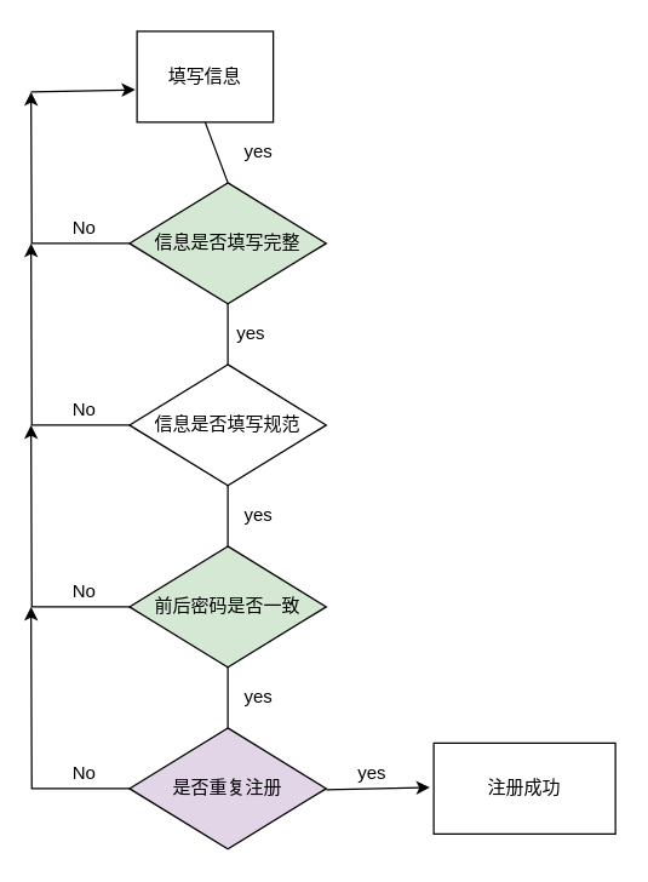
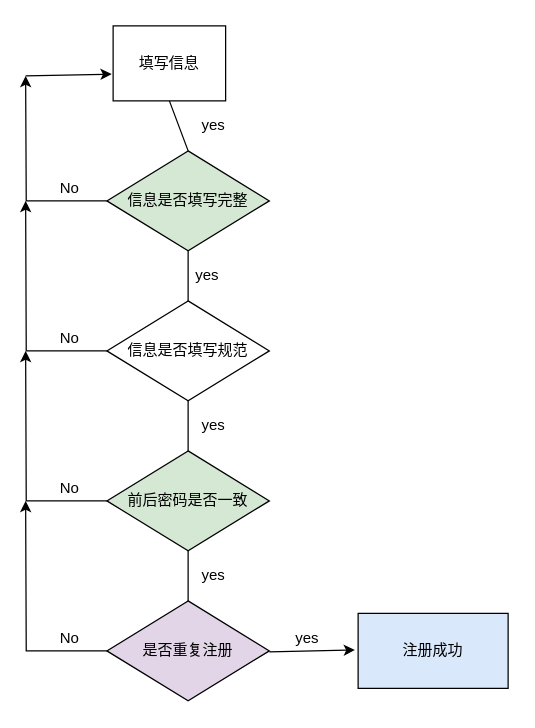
  <mxCell id="0" />
  <mxCell id="1" parent="0" />
  <mxCell id="2" value="填写信息" style="rounded=0;whiteSpace=wrap;html=1;" parent="1" vertex="1"><mxGeometry x="90" y="20" width="90" height="60" as="geometry" /></mxCell>
  <mxCell id="3" value="" style="endArrow=none;html=1;rounded=0;entryX=0.5;entryY=1;entryDx=0;entryDy=0;" parent="1" target="2" edge="1"><mxGeometry width="50" height="50" relative="1" as="geometry"><mxPoint x="150" y="120" as="sourcePoint" /><mxPoint x="150" y="100" as="targetPoint" /></mxGeometry></mxCell>
  <mxCell id="4" style="edgeStyle=orthogonalEdgeStyle;rounded=0;orthogonalLoop=1;jettySize=auto;html=1;exitX=0;exitY=0.5;exitDx=0;exitDy=0;elbow=vertical;" parent="1" source="5" edge="1"><mxGeometry relative="1" as="geometry"><mxPoint x="20" y="60" as="targetPoint" /></mxGeometry></mxCell>
  <mxCell id="5" value="信息是否填写完整" style="rhombus;whiteSpace=wrap;html=1;fillColor=#d5e8d4;" parent="1" vertex="1"><mxGeometry x="85" y="120" width="130" height="80" as="geometry" /></mxCell>
  <mxCell id="6" value="" style="endArrow=none;html=1;rounded=0;entryX=0.5;entryY=1;entryDx=0;entryDy=0;" parent="1" edge="1"><mxGeometry width="50" height="50" relative="1" as="geometry"><mxPoint x="150" y="240" as="sourcePoint" /><mxPoint x="150" y="200" as="targetPoint" /></mxGeometry></mxCell>
  <mxCell id="7" style="edgeStyle=orthogonalEdgeStyle;rounded=0;orthogonalLoop=1;jettySize=auto;html=1;exitX=0;exitY=0.5;exitDx=0;exitDy=0;elbow=vertical;" parent="1" source="8" edge="1"><mxGeometry relative="1" as="geometry"><mxPoint x="20" y="160" as="targetPoint" /></mxGeometry></mxCell>
  <mxCell id="8" value="信息是否填写规范&lt;span style=&quot;color: rgba(0, 0, 0, 0); font-family: monospace; font-size: 0px; text-align: start;&quot;&gt;%3CmxGraphModel%3E%3Croot%3E%3CmxCell%20id%3D%220%22%2F%3E%3CmxCell%20id%3D%221%22%20parent%3D%220%22%2F%3E%3CmxCell%20id%3D%222%22%20value%3D%22%22%20style%3D%22endArrow%3Dnone%3Bhtml%3D1%3Brounded%3D0%3BentryX%3D0.5%3BentryY%3D1%3BentryDx%3D0%3BentryDy%3D0%3B%22%20edge%3D%221%22%20parent%3D%221%22%3E%3CmxGeometry%20width%3D%2250%22%20height%3D%2250%22%20relative%3D%221%22%20as%3D%22geometry%22%3E%3CmxPoint%20x%3D%22390%22%20y%3D%22130%22%20as%3D%22sourcePoint%22%2F%3E%3CmxPoint%20x%3D%22390%22%20y%3D%2290%22%20as%3D%22targetPoint%22%2F%3E%3C%2FmxGeometry%3E%3C%2FmxCell%3E%3CmxCell%20id%3D%223%22%20value%3D%22%E4%BF%A1%E6%81%AF%E6%98%AF%E5%90%A6%E5%A1%AB%E5%86%99%E5%AE%8C%E6%95%B4%22%20style%3D%22rhombus%3BwhiteSpace%3Dwrap%3Bhtml%3D1%3B%22%20vertex%3D%221%22%20parent%3D%221%22%3E%3CmxGeometry%20x%3D%22325%22%20y%3D%22130%22%20width%3D%22130%22%20height%3D%2280%22%20as%3D%22geometry%22%2F%3E%3C%2FmxCell%3E%3C%2Froot%3E%3C%2FmxGraphModel%3E&lt;/span&gt;" style="rhombus;whiteSpace=wrap;html=1;" parent="1" vertex="1"><mxGeometry x="85" y="240" width="130" height="80" as="geometry" /></mxCell>
  <mxCell id="9" value="" style="endArrow=none;html=1;rounded=0;entryX=0.5;entryY=1;entryDx=0;entryDy=0;" parent="1" edge="1"><mxGeometry width="50" height="50" relative="1" as="geometry"><mxPoint x="150" y="360" as="sourcePoint" /><mxPoint x="150" y="320" as="targetPoint" /></mxGeometry></mxCell>
  <mxCell id="10" style="edgeStyle=orthogonalEdgeStyle;rounded=0;orthogonalLoop=1;jettySize=auto;html=1;exitX=0;exitY=0.5;exitDx=0;exitDy=0;elbow=vertical;" parent="1" source="11" edge="1"><mxGeometry relative="1" as="geometry"><mxPoint x="20" y="280" as="targetPoint" /></mxGeometry></mxCell>
  <mxCell id="11" value="前后密码是否一致" style="rhombus;whiteSpace=wrap;html=1;fillColor=#d5e8d4;" parent="1" vertex="1"><mxGeometry x="85" y="360" width="130" height="80" as="geometry" /></mxCell>
  <mxCell id="12" value="" style="endArrow=none;html=1;rounded=0;entryX=0.5;entryY=1;entryDx=0;entryDy=0;" parent="1" edge="1"><mxGeometry width="50" height="50" relative="1" as="geometry"><mxPoint x="150" y="480" as="sourcePoint" /><mxPoint x="150" y="440" as="targetPoint" /></mxGeometry></mxCell>
  <mxCell id="13" style="edgeStyle=orthogonalEdgeStyle;rounded=0;orthogonalLoop=1;jettySize=auto;html=1;exitX=0;exitY=0.5;exitDx=0;exitDy=0;elbow=vertical;" parent="1" source="14" edge="1"><mxGeometry relative="1" as="geometry"><mxPoint x="20" y="400" as="targetPoint" /></mxGeometry></mxCell>
  <mxCell id="14" value="是否重复注册" style="rhombus;whiteSpace=wrap;html=1;fillColor=#e1d5e7;" parent="1" vertex="1"><mxGeometry x="85" y="480" width="130" height="80" as="geometry" /></mxCell>
  <mxCell id="15" value="" style="endArrow=classic;html=1;rounded=0;elbow=vertical;entryX=-0.013;entryY=0.643;entryDx=0;entryDy=0;entryPerimeter=0;" parent="1" target="2" edge="1"><mxGeometry width="50" height="50" relative="1" as="geometry"><mxPoint x="20" y="60" as="sourcePoint" /><mxPoint x="80" y="60" as="targetPoint" /></mxGeometry></mxCell>
  <mxCell id="16" value="" style="endArrow=classic;html=1;rounded=0;elbow=vertical;entryX=-0.013;entryY=0.643;entryDx=0;entryDy=0;entryPerimeter=0;" parent="1" edge="1"><mxGeometry width="50" height="50" relative="1" as="geometry"><mxPoint x="215" y="520.71" as="sourcePoint" /><mxPoint x="283.44" y="519.29" as="targetPoint" /></mxGeometry></mxCell>
- <mxCell id="17" value="注册成功" style="rounded=0;whiteSpace=wrap;html=1;" parent="1" vertex="1"><mxGeometry x="286" y="490" width="120" height="60" as="geometry" /></mxCell>
+ <mxCell id="17" value="注册成功" style="rounded=0;whiteSpace=wrap;html=1;fillColor=#dae8fc;" parent="1" vertex="1"><mxGeometry x="286" y="490" width="120" height="60" as="geometry" /></mxCell>
  <mxCell id="18" value="yes" style="text;html=1;align=center;verticalAlign=middle;resizable=0;points=[];autosize=1;strokeColor=none;fillColor=none;" parent="1" vertex="1"><mxGeometry x="155" y="90" width="30" height="20" as="geometry" /></mxCell>
  <mxCell id="19" value="yes" style="text;html=1;align=center;verticalAlign=middle;resizable=0;points=[];autosize=1;strokeColor=none;fillColor=none;" parent="1" vertex="1"><mxGeometry x="150" y="210" width="30" height="20" as="geometry" /></mxCell>
  <mxCell id="20" value="yes" style="text;html=1;align=center;verticalAlign=middle;resizable=0;points=[];autosize=1;strokeColor=none;fillColor=none;" parent="1" vertex="1"><mxGeometry x="155" y="330" width="30" height="20" as="geometry" /></mxCell>
  <mxCell id="21" value="yes" style="text;html=1;align=center;verticalAlign=middle;resizable=0;points=[];autosize=1;strokeColor=none;fillColor=none;" parent="1" vertex="1"><mxGeometry x="155" y="450" width="30" height="20" as="geometry" /></mxCell>
  <mxCell id="22" value="No" style="text;html=1;align=center;verticalAlign=middle;resizable=0;points=[];autosize=1;strokeColor=none;fillColor=none;" parent="1" vertex="1"><mxGeometry x="40" y="140" width="30" height="20" as="geometry" /></mxCell>
  <mxCell id="23" value="No" style="text;html=1;align=center;verticalAlign=middle;resizable=0;points=[];autosize=1;strokeColor=none;fillColor=none;" parent="1" vertex="1"><mxGeometry x="40" y="260" width="30" height="20" as="geometry" /></mxCell>
  <mxCell id="24" value="No" style="text;html=1;align=center;verticalAlign=middle;resizable=0;points=[];autosize=1;strokeColor=none;fillColor=none;" parent="1" vertex="1"><mxGeometry x="40" y="380" width="30" height="20" as="geometry" /></mxCell>
  <mxCell id="25" value="No" style="text;html=1;align=center;verticalAlign=middle;resizable=0;points=[];autosize=1;strokeColor=none;fillColor=none;" parent="1" vertex="1"><mxGeometry x="40" y="500" width="30" height="20" as="geometry" /></mxCell>
  <mxCell id="26" value="yes" style="text;html=1;align=center;verticalAlign=middle;resizable=0;points=[];autosize=1;strokeColor=none;fillColor=none;" parent="1" vertex="1"><mxGeometry x="230" y="500" width="30" height="20" as="geometry" /></mxCell>
